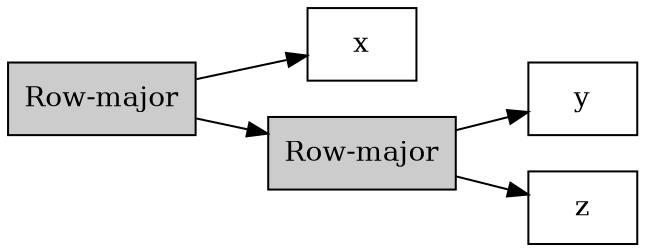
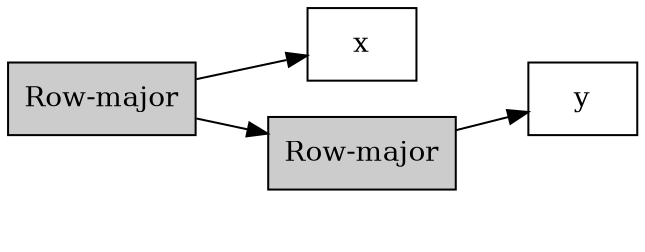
  digraph {
    rankdir=LR
    node [fillcolor="#FFFFFF" shape=rectangle style=filled]
    n1 [fillcolor="#CCCCCC" label="Row-major"]
    x
    n3 [fillcolor="#CCCCCC" label="Row-major"]
    y
-   z
    n1 -> x
    n1 -> n3
    n3 -> y
-   n3 -> z
  }
